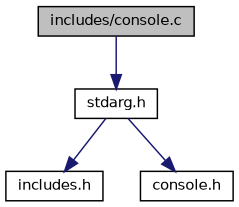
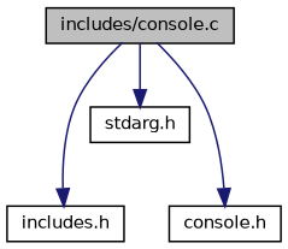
  digraph {
    node [color=black fillcolor=white fontname=Helvetica fontsize=10 shape=record style=filled]
    edge [color=midnightblue fontname=Helvetica fontsize=10 labelfontname=Helvetica labelfontsize=10 style=solid]
    n1 [fillcolor=grey75 fontcolor=black height=0.2 label="includes/console.c" width=0.4]
    n2 [height=0.2 label="includes.h" width=0.4]
    n3 [height=0.2 label="console.h" width=0.4]
    n4 [height=0.2 label="stdarg.h" width=0.4]
-   n4 -> n2
-   n4 -> n3
+   n1 -> n2
+   n1 -> n3
    n1 -> n4
  }
